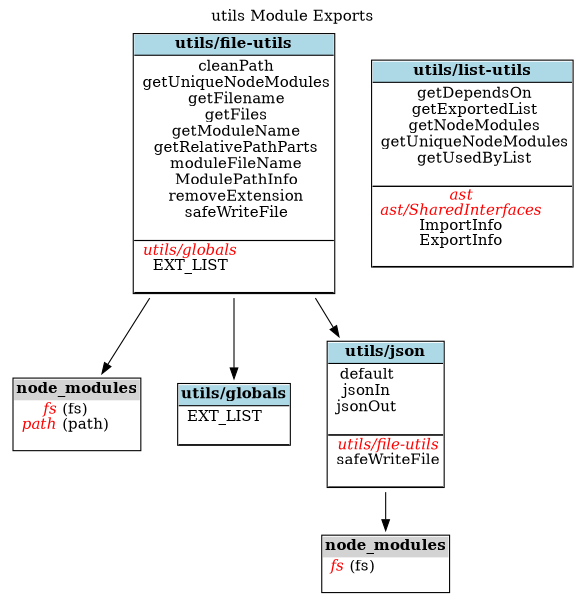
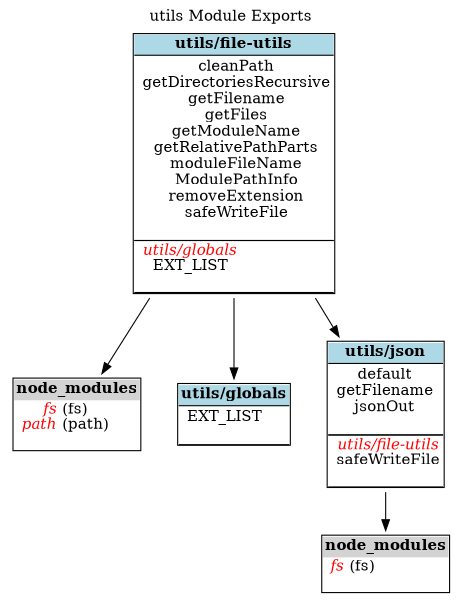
  digraph {
    label="utils Module Exports"
    labelloc=t
    node [shape=none]
-   n1 [label=<<TABLE cellspacing="0" cellborder="0" align="left"> <TR><TD bgcolor="lightblue" align="center"><B>utils/file-utils</B></TD></TR> <TR><TD BORDER="1" SIDES="TB" align="left"> cleanPath<BR/> getUniqueNodeModules<BR/> getFilename<BR/> getFiles<BR/> getModuleName<BR/> getRelativePathParts<BR/> moduleFileName<BR/> ModulePathInfo<BR/> removeExtension<BR/> safeWriteFile<BR/> </TD></TR> <TR><TD BORDER="1" SIDES="TB" align="left"> <font color="red"><I>utils/globals</I></font><BR/> EXT_LIST<BR/> </TD></TR> </TABLE>>]
+   n1 [label=<<TABLE cellspacing="0" cellborder="0" align="left"> <TR><TD bgcolor="lightblue" align="center"><B>utils/file-utils</B></TD></TR> <TR><TD BORDER="1" SIDES="TB" align="left"> cleanPath<BR/> getDirectoriesRecursive<BR/> getFilename<BR/> getFiles<BR/> getModuleName<BR/> getRelativePathParts<BR/> moduleFileName<BR/> ModulePathInfo<BR/> removeExtension<BR/> safeWriteFile<BR/> </TD></TR> <TR><TD BORDER="1" SIDES="TB" align="left"> <font color="red"><I>utils/globals</I></font><BR/> EXT_LIST<BR/> </TD></TR> </TABLE>>]
    n2 [label=<<TABLE cellspacing="0" cellborder="0" align="left"> <TR><TD bgcolor="lightgrey" align="center"><B>node_modules</B></TD></TR> <TR><TD align="left"> <font color="red"><I>fs</I></font> (fs)<BR/> <font color="red"><I>path</I></font> (path)<BR/> </TD></TR> </TABLE>>]
    n3 [label=<<TABLE cellspacing="0" cellborder="0" align="left"> <TR><TD bgcolor="lightblue" align="center"><B>utils/globals</B></TD></TR> <TR><TD BORDER="1" SIDES="TB" align="left"> EXT_LIST<BR/> </TD></TR> </TABLE>>]
-   n4 [label=<<TABLE cellspacing="0" cellborder="0" align="left"> <TR><TD bgcolor="lightblue" align="center"><B>utils/json</B></TD></TR> <TR><TD BORDER="1" SIDES="TB" align="left"> default<BR/> jsonIn<BR/> jsonOut<BR/> </TD></TR> <TR><TD BORDER="1" SIDES="TB" align="left"> <font color="red"><I>utils/file-utils</I></font><BR/> safeWriteFile<BR/> </TD></TR> </TABLE>>]
+   n4 [label=<<TABLE cellspacing="0" cellborder="0" align="left"> <TR><TD bgcolor="lightblue" align="center"><B>utils/json</B></TD></TR> <TR><TD BORDER="1" SIDES="TB" align="left"> default<BR/> getFilename<BR/> jsonOut<BR/> </TD></TR> <TR><TD BORDER="1" SIDES="TB" align="left"> <font color="red"><I>utils/file-utils</I></font><BR/> safeWriteFile<BR/> </TD></TR> </TABLE>>]
    n5 [label=<<TABLE cellspacing="0" cellborder="0" align="left"> <TR><TD bgcolor="lightgrey" align="center"><B>node_modules</B></TD></TR> <TR><TD align="left"> <font color="red"><I>fs</I></font> (fs)<BR/> </TD></TR> </TABLE>>]
-   n6 [label=<<TABLE cellspacing="0" cellborder="0" align="left"> <TR><TD bgcolor="lightblue" align="center"><B>utils/list-utils</B></TD></TR> <TR><TD BORDER="1" SIDES="TB" align="left"> getDependsOn<BR/> getExportedList<BR/> getNodeModules<BR/> getUniqueNodeModules<BR/> getUsedByList<BR/> </TD></TR> <TR><TD BORDER="1" SIDES="TB" cellpadding="1" align="left" HREF="diagrams.html#ast" TARGET="_top"> <font color="red"><I>ast</I></font><BR/> <font color="red"><I>ast/SharedInterfaces</I></font><BR/> ImportInfo<BR/> ExportInfo<BR/> </TD></TR> </TABLE>>]
    n1 -> n2
    n1 -> n3
    n1 -> n4
    n4 -> n5
  }
